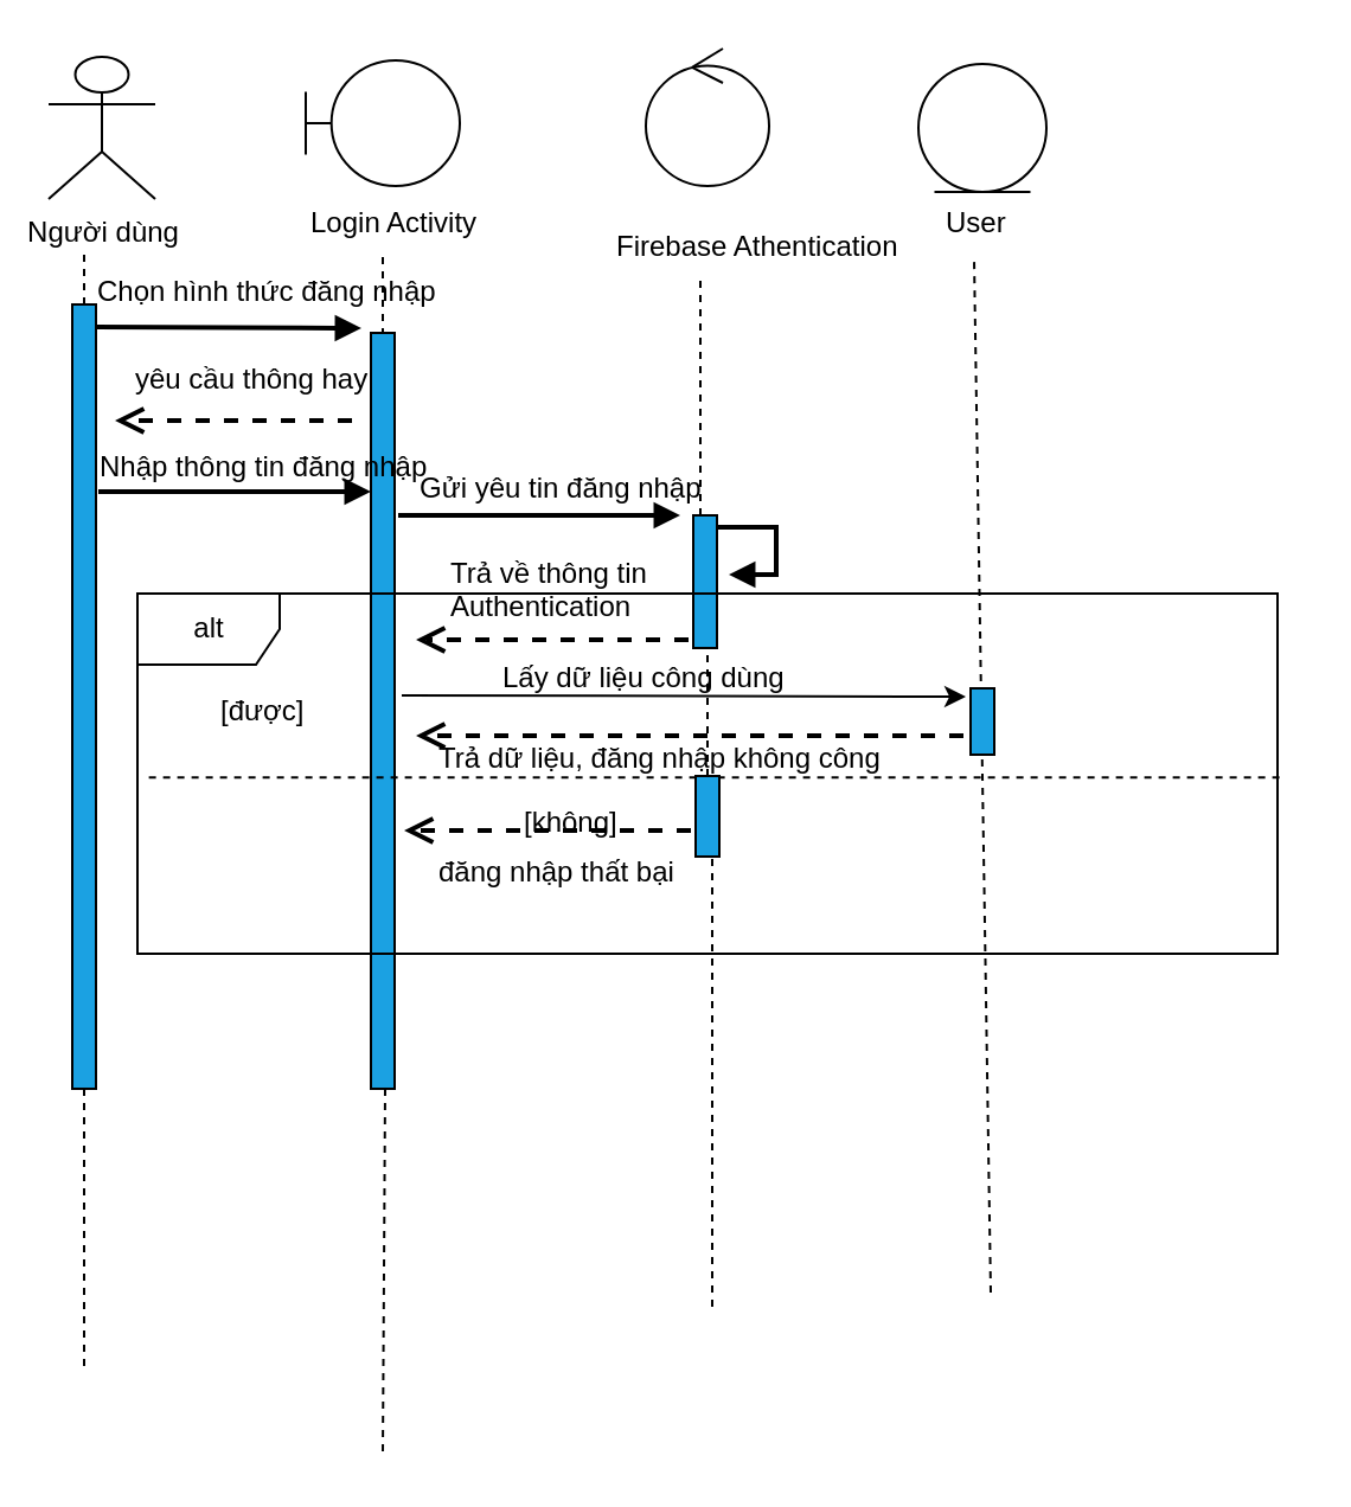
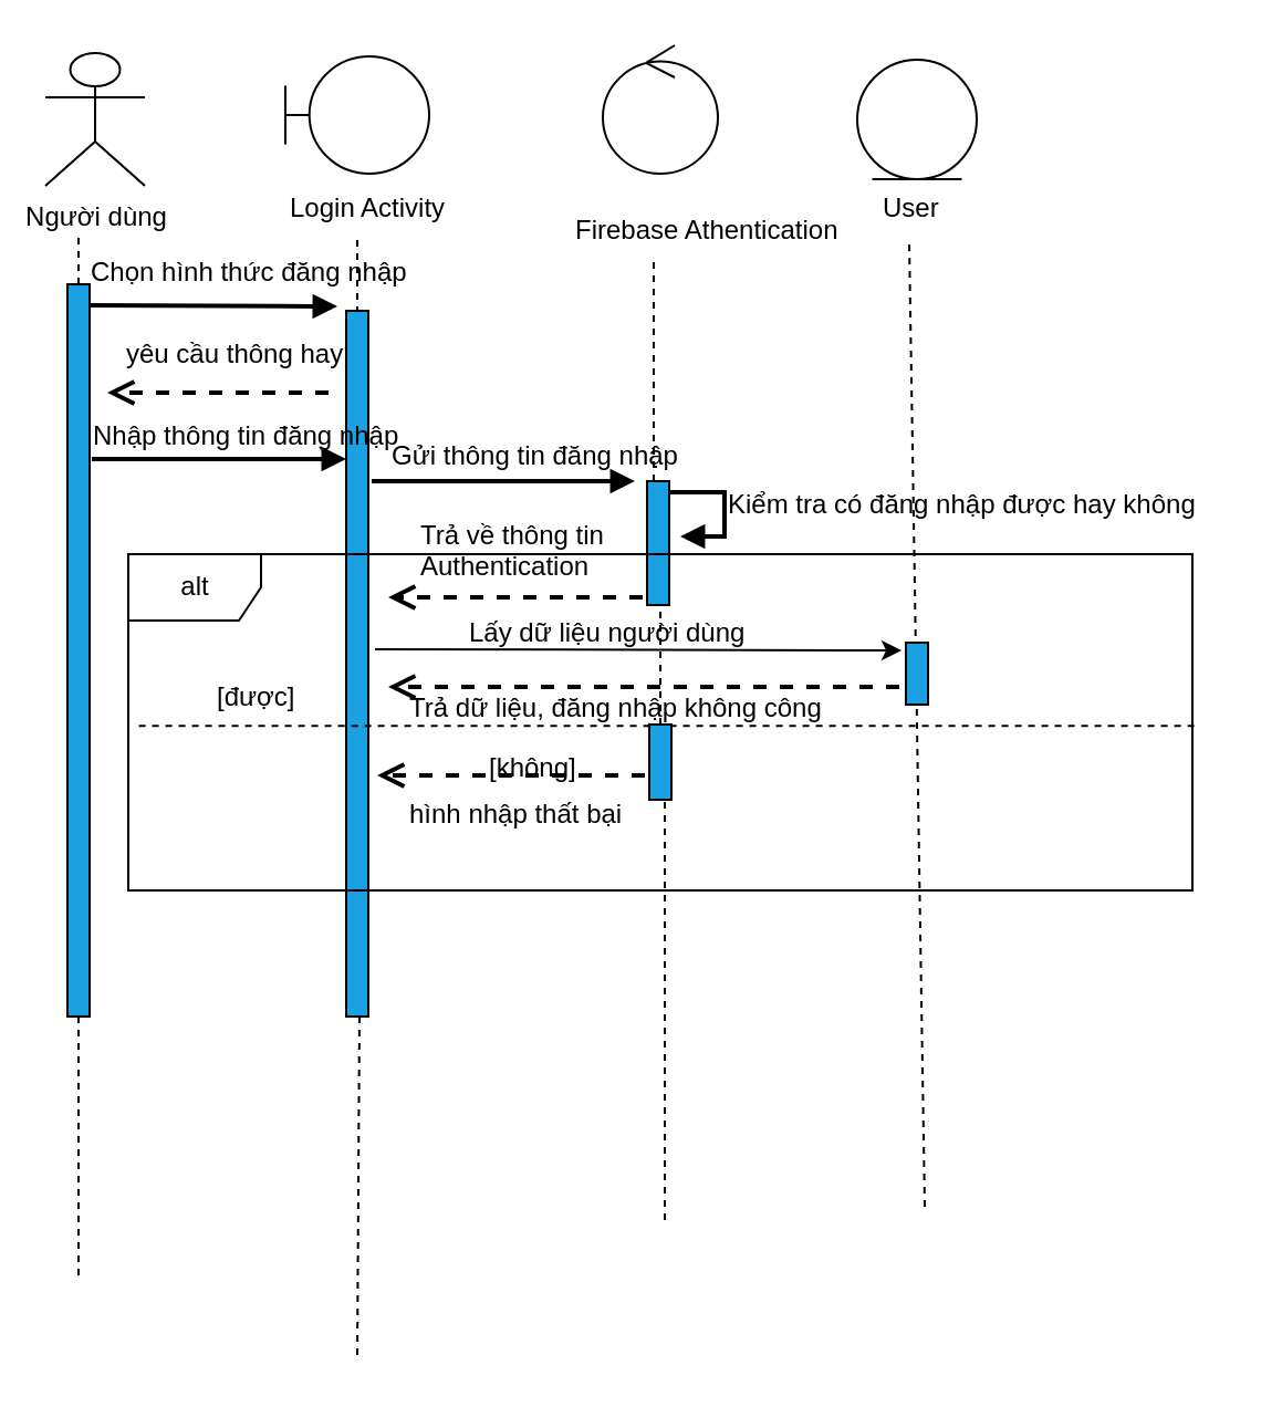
  <mxCell id="0" />
  <mxCell id="1" parent="0" />
  <mxCell id="2" value="Người dùng" style="shape=umlActor;verticalLabelPosition=bottom;labelBackgroundColor=#ffffff;verticalAlign=top;html=1;outlineConnect=0;" parent="1" vertex="1"><mxGeometry x="20" y="23.5" width="45" height="60" as="geometry" /></mxCell>
  <mxCell id="3" value="" style="ellipse;shape=umlControl;whiteSpace=wrap;html=1;strokeColor=#000000;" parent="1" vertex="1"><mxGeometry x="272" y="20" width="52" height="58" as="geometry" /></mxCell>
  <mxCell id="4" value="Firebase Athentication" style="text;html=1;resizable=0;points=[];autosize=1;align=left;verticalAlign=top;spacingTop=-4;" parent="1" vertex="1"><mxGeometry x="258" y="93.5" width="129" height="14" as="geometry" /></mxCell>
  <mxCell id="5" value="" style="shape=umlBoundary;whiteSpace=wrap;html=1;strokeColor=#000000;" parent="1" vertex="1"><mxGeometry x="128.5" y="25" width="65" height="53" as="geometry" /></mxCell>
  <mxCell id="6" value="Login Activity" style="text;html=1;resizable=0;points=[];autosize=1;align=left;verticalAlign=top;spacingTop=-4;" parent="1" vertex="1"><mxGeometry x="128.5" y="83.5" width="81" height="14" as="geometry" /></mxCell>
  <mxCell id="7" value="" style="ellipse;shape=umlEntity;whiteSpace=wrap;html=1;strokeColor=#000000;" parent="1" vertex="1"><mxGeometry x="387" y="26.5" width="54" height="54" as="geometry" /></mxCell>
  <mxCell id="8" value="User" style="text;html=1;resizable=0;points=[];autosize=1;align=left;verticalAlign=top;spacingTop=-4;" parent="1" vertex="1"><mxGeometry x="396.5" y="83.5" width="35" height="14" as="geometry" /></mxCell>
  <mxCell id="9" value="" style="endArrow=block;endFill=1;endSize=6;html=1;strokeWidth=2;" parent="1" edge="1"><mxGeometry width="100" relative="1" as="geometry"><mxPoint x="40" y="137.5" as="sourcePoint" /><mxPoint x="152" y="138" as="targetPoint" /></mxGeometry></mxCell>
  <mxCell id="10" value="" style="endArrow=block;endFill=1;endSize=6;html=1;strokeWidth=2;" parent="1" edge="1"><mxGeometry width="100" relative="1" as="geometry"><mxPoint x="167.5" y="217" as="sourcePoint" /><mxPoint x="286.5" y="217" as="targetPoint" /></mxGeometry></mxCell>
  <mxCell id="11" value="Chọn hình thức đăng nhập" style="text;html=1;resizable=0;points=[];autosize=1;align=left;verticalAlign=top;spacingTop=-4;fillColor=#ffffff;" parent="1" vertex="1"><mxGeometry x="38.5" y="112.5" width="153" height="14" as="geometry" /></mxCell>
- <mxCell id="12" value="Gửi yêu tin đăng nhập" style="text;html=1;resizable=0;points=[];autosize=1;align=left;verticalAlign=top;spacingTop=-4;" parent="1" vertex="1"><mxGeometry x="175" y="196" width="139" height="14" as="geometry" /></mxCell>
+ <mxCell id="12" value="Gửi thông tin đăng nhập" style="text;html=1;resizable=0;points=[];autosize=1;align=left;verticalAlign=top;spacingTop=-4;" parent="1" vertex="1"><mxGeometry x="175" y="196" width="139" height="14" as="geometry" /></mxCell>
  <mxCell id="13" value="" style="endArrow=none;dashed=1;html=1;strokeWidth=1;" parent="1" source="14" edge="1"><mxGeometry width="50" height="50" relative="1" as="geometry"><mxPoint x="35" y="497" as="sourcePoint" /><mxPoint x="35" y="107" as="targetPoint" /></mxGeometry></mxCell>
  <mxCell id="14" value="" style="html=1;points=[];perimeter=orthogonalPerimeter;fillColor=#1ba1e2;strokeColor=#000000;fontColor=#ffffff;" parent="1" vertex="1"><mxGeometry x="30" y="128" width="10" height="331" as="geometry" /></mxCell>
  <mxCell id="15" value="" style="endArrow=none;dashed=1;html=1;strokeWidth=1;" parent="1" source="14" edge="1"><mxGeometry width="50" height="50" relative="1" as="geometry"><mxPoint x="35" y="497" as="sourcePoint" /><mxPoint x="35" y="578" as="targetPoint" /></mxGeometry></mxCell>
  <mxCell id="16" value="" style="endArrow=none;dashed=1;html=1;strokeWidth=1;exitX=0.5;exitY=0.003;exitDx=0;exitDy=0;exitPerimeter=0;" parent="1" source="17" edge="1"><mxGeometry width="50" height="50" relative="1" as="geometry"><mxPoint x="161" y="497" as="sourcePoint" /><mxPoint x="161" y="108" as="targetPoint" /></mxGeometry></mxCell>
  <mxCell id="17" value="" style="html=1;points=[];perimeter=orthogonalPerimeter;fillColor=#1ba1e2;strokeColor=#000000;fontColor=#ffffff;" parent="1" vertex="1"><mxGeometry x="156" y="140" width="10" height="319" as="geometry" /></mxCell>
  <mxCell id="18" value="" style="endArrow=none;dashed=1;html=1;strokeWidth=1;exitX=-0.014;exitY=-0.107;exitDx=0;exitDy=0;exitPerimeter=0;" parent="1" edge="1"><mxGeometry width="50" height="50" relative="1" as="geometry"><mxPoint x="162" y="459" as="sourcePoint" /><mxPoint x="161" y="614" as="targetPoint" /></mxGeometry></mxCell>
  <mxCell id="19" value="" style="endArrow=none;dashed=1;html=1;strokeWidth=1;" parent="1" source="20" edge="1"><mxGeometry width="50" height="50" relative="1" as="geometry"><mxPoint x="295" y="497" as="sourcePoint" /><mxPoint x="295" y="117" as="targetPoint" /></mxGeometry></mxCell>
  <mxCell id="20" value="" style="html=1;points=[];perimeter=orthogonalPerimeter;fillColor=#1ba1e2;strokeColor=#000000;fontColor=#ffffff;" parent="1" vertex="1"><mxGeometry x="292" y="217" width="10" height="33" as="geometry" /></mxCell>
  <mxCell id="21" value="" style="endArrow=none;dashed=1;html=1;strokeWidth=1;" parent="1" source="36" target="20" edge="1"><mxGeometry width="50" height="50" relative="1" as="geometry"><mxPoint x="295" y="551" as="sourcePoint" /><mxPoint x="295" y="117" as="targetPoint" /></mxGeometry></mxCell>
  <mxCell id="22" value="" style="endArrow=none;dashed=1;html=1;strokeWidth=1;" parent="1" edge="1"><mxGeometry width="50" height="50" relative="1" as="geometry"><mxPoint x="417.5" y="545" as="sourcePoint" /><mxPoint x="410.5" y="109" as="targetPoint" /></mxGeometry></mxCell>
  <mxCell id="23" value="" style="html=1;verticalAlign=bottom;endArrow=open;dashed=1;endSize=8;strokeWidth=2;" parent="1" edge="1"><mxGeometry relative="1" as="geometry"><mxPoint x="148" y="177" as="sourcePoint" /><mxPoint x="48" y="177" as="targetPoint" /></mxGeometry></mxCell>
  <mxCell id="24" value="yêu cầu thông hay" style="text;html=1;resizable=0;points=[];autosize=1;align=left;verticalAlign=top;spacingTop=-4;fillColor=none;" parent="1" vertex="1"><mxGeometry x="55" y="150" width="101" height="14" as="geometry" /></mxCell>
  <mxCell id="25" value="" style="endArrow=block;endFill=1;endSize=6;html=1;strokeWidth=2;" parent="1" edge="1"><mxGeometry width="100" relative="1" as="geometry"><mxPoint x="41" y="207" as="sourcePoint" /><mxPoint x="156" y="207" as="targetPoint" /></mxGeometry></mxCell>
  <mxCell id="26" value="Nhập thông tin đăng nhập" style="text;html=1;resizable=0;points=[];autosize=1;align=left;verticalAlign=top;spacingTop=-4;" parent="1" vertex="1"><mxGeometry x="40" y="187" width="148" height="14" as="geometry" /></mxCell>
  <mxCell id="27" value="" style="edgeStyle=orthogonalEdgeStyle;html=1;align=left;spacingLeft=2;endArrow=block;rounded=0;entryX=1;entryY=0;strokeWidth=2;" parent="1" edge="1"><mxGeometry x="1" y="350" relative="1" as="geometry"><mxPoint x="302" y="222" as="sourcePoint" /><Array as="points"><mxPoint x="327" y="222" /><mxPoint x="327" y="242" /></Array><mxPoint x="307" y="242" as="targetPoint" /><mxPoint x="-303" y="-174" as="offset" /></mxGeometry></mxCell>
+ <mxCell id="28" value="Kiểm tra có đăng nhập được hay không" style="text;html=1;resizable=0;points=[];autosize=1;align=left;verticalAlign=top;spacingTop=-4;" parent="1" vertex="1"><mxGeometry x="326.5" y="218" width="221" height="14" as="geometry" /></mxCell>
  <mxCell id="29" value="" style="endArrow=none;dashed=1;html=1;strokeWidth=1;exitX=0.01;exitY=0.511;exitDx=0;exitDy=0;exitPerimeter=0;entryX=1.007;entryY=0.511;entryDx=0;entryDy=0;entryPerimeter=0;" parent="1" source="33" target="33" edge="1"><mxGeometry width="50" height="50" relative="1" as="geometry"><mxPoint x="92" y="502" as="sourcePoint" /><mxPoint x="142" y="452" as="targetPoint" /></mxGeometry></mxCell>
  <mxCell id="30" value="" style="html=1;points=[];perimeter=orthogonalPerimeter;fillColor=#1ba1e2;strokeColor=#000000;fontColor=#ffffff;" parent="1" vertex="1"><mxGeometry x="292" y="250" width="10" height="23" as="geometry" /></mxCell>
- <mxCell id="31" value="[được]" style="text;html=1;resizable=0;points=[];autosize=1;align=left;verticalAlign=top;spacingTop=-4;" parent="1" vertex="1"><mxGeometry x="91" y="290" width="45" height="14" as="geometry" /></mxCell>
+ <mxCell id="31" value="[được]" style="text;html=1;resizable=0;points=[];autosize=1;align=left;verticalAlign=top;spacingTop=-4;" parent="1" vertex="1"><mxGeometry x="96" y="305" width="45" height="14" as="geometry" /></mxCell>
  <mxCell id="32" value="[không]" style="text;html=1;resizable=0;points=[];autosize=1;align=left;verticalAlign=top;spacingTop=-4;" parent="1" vertex="1"><mxGeometry x="219" y="337" width="49" height="14" as="geometry" /></mxCell>
  <mxCell id="33" value="alt" style="shape=umlFrame;whiteSpace=wrap;html=1;strokeColor=#000000;fillColor=none;" parent="1" vertex="1"><mxGeometry x="57.5" y="250" width="481" height="152" as="geometry" /></mxCell>
  <mxCell id="34" value="" style="html=1;points=[];perimeter=orthogonalPerimeter;fillColor=#1ba1e2;strokeColor=#000000;fontColor=#ffffff;" parent="1" vertex="1"><mxGeometry x="409" y="290" width="10" height="28" as="geometry" /></mxCell>
  <mxCell id="35" value="" style="html=1;verticalAlign=bottom;endArrow=open;dashed=1;endSize=8;strokeWidth=2;" parent="1" edge="1"><mxGeometry relative="1" as="geometry"><mxPoint x="290" y="269.5" as="sourcePoint" /><mxPoint x="175" y="269.5" as="targetPoint" /></mxGeometry></mxCell>
  <mxCell id="36" value="" style="html=1;points=[];perimeter=orthogonalPerimeter;fillColor=#1ba1e2;strokeColor=#000000;fontColor=#ffffff;" parent="1" vertex="1"><mxGeometry x="293" y="327" width="10" height="34" as="geometry" /></mxCell>
  <mxCell id="37" value="" style="endArrow=none;dashed=1;html=1;strokeWidth=1;entryX=0.7;entryY=1;entryDx=0;entryDy=0;entryPerimeter=0;" parent="1" target="36" edge="1"><mxGeometry width="50" height="50" relative="1" as="geometry"><mxPoint x="300" y="551" as="sourcePoint" /><mxPoint x="295" y="351" as="targetPoint" /></mxGeometry></mxCell>
  <mxCell id="38" value="" style="html=1;verticalAlign=bottom;endArrow=open;dashed=1;endSize=8;strokeWidth=2;" parent="1" edge="1"><mxGeometry relative="1" as="geometry"><mxPoint x="291" y="350" as="sourcePoint" /><mxPoint x="170" y="350" as="targetPoint" /></mxGeometry></mxCell>
- <mxCell id="39" value="đăng nhập thất bại" style="text;html=1;resizable=0;points=[];autosize=1;align=left;verticalAlign=top;spacingTop=-4;" parent="1" vertex="1"><mxGeometry x="183" y="358" width="109" height="14" as="geometry" /></mxCell>
+ <mxCell id="39" value="hình nhập thất bại" style="text;html=1;resizable=0;points=[];autosize=1;align=left;verticalAlign=top;spacingTop=-4;" parent="1" vertex="1"><mxGeometry x="183" y="358" width="109" height="14" as="geometry" /></mxCell>
  <mxCell id="40" value="Trả về thông tin&lt;br&gt;Authentication&lt;br&gt;" style="text;html=1;resizable=0;points=[];autosize=1;align=left;verticalAlign=top;spacingTop=-4;" vertex="1" parent="1"><mxGeometry x="188" y="232" width="93" height="28" as="geometry" /></mxCell>
  <mxCell id="41" value="" style="endArrow=classic;html=1;" edge="1" parent="1"><mxGeometry width="50" height="50" relative="1" as="geometry"><mxPoint x="169" y="293" as="sourcePoint" /><mxPoint x="407" y="293.5" as="targetPoint" /></mxGeometry></mxCell>
  <mxCell id="42" value="" style="html=1;verticalAlign=bottom;endArrow=open;dashed=1;endSize=8;strokeWidth=2;" edge="1" parent="1"><mxGeometry relative="1" as="geometry"><mxPoint x="406" y="310" as="sourcePoint" /><mxPoint x="175" y="310" as="targetPoint" /></mxGeometry></mxCell>
- <mxCell id="43" value="Lấy dữ liệu công dùng" style="text;html=1;resizable=0;points=[];autosize=1;align=left;verticalAlign=top;spacingTop=-4;" vertex="1" parent="1"><mxGeometry x="209.5" y="276" width="135" height="14" as="geometry" /></mxCell>
+ <mxCell id="43" value="Lấy dữ liệu người dùng" style="text;html=1;resizable=0;points=[];autosize=1;align=left;verticalAlign=top;spacingTop=-4;" vertex="1" parent="1"><mxGeometry x="209.5" y="276" width="135" height="14" as="geometry" /></mxCell>
  <mxCell id="44" value="Trả dữ liệu, đăng nhập không công" style="text;html=1;resizable=0;points=[];autosize=1;align=left;verticalAlign=top;spacingTop=-4;" vertex="1" parent="1"><mxGeometry x="183" y="310" width="194" height="14" as="geometry" /></mxCell>
